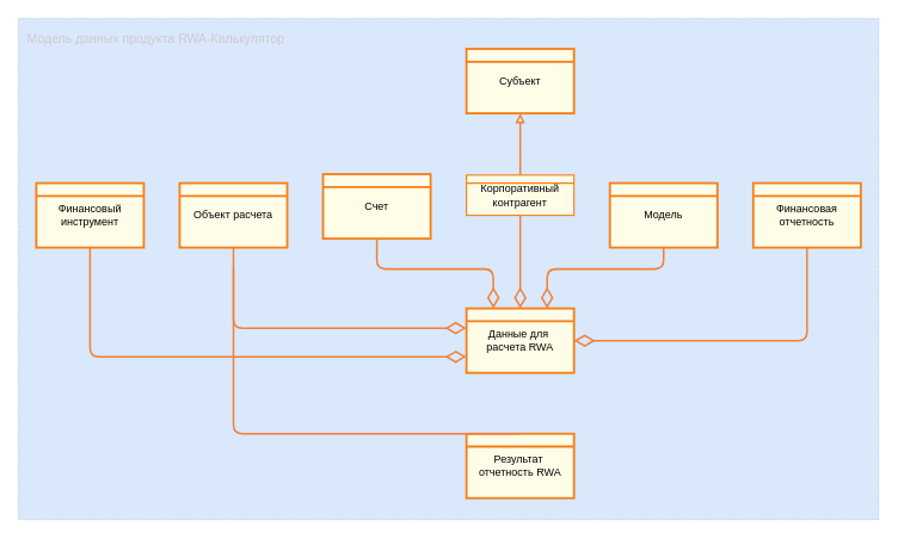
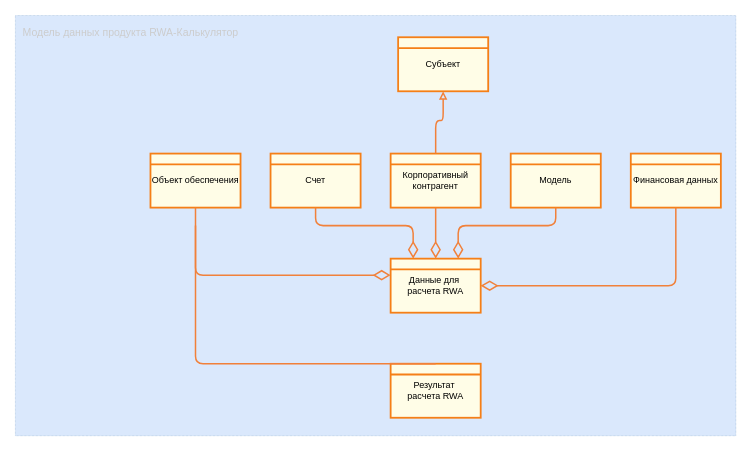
  <mxCell id="0" />
  <mxCell id="1" parent="0" />
  <mxCell id="2" value="Модель данных продукта RWA-Калькулятор" style="rounded=0;whiteSpace=wrap;html=1;strokeWidth=0.3;strokeColor=#16589c;align=left;verticalAlign=top;spacingLeft=10;spacing=0;spacingTop=10;fontSize=14;fontColor=#CCCCCC;dashed=1;fillColor=#dae8fc;" vertex="1" parent="1"><mxGeometry width="960" height="560" as="geometry" x="20" y="20" /></mxCell>
- <mxCell id="3" value="Субъект" style="shape=stencil(tZXdboQgEIWfhtsGIdbetu5y22dAd7ZLV8GA+/f2RdBmq2JjIomJ4Rz5ZjI4A6K5OfEGEMGS14DoDhHycTFCgjGfxTeUrRWse/JWgrFf30ZrbpruWydeuRa8qMA7ptXqDDdxaHsG6XS6R/jdut1D81JJabcLJc0f58m3GC6kzQbfPQa/kNRHePwKfTINaFFDC7o3vIoIWwGPyc4iwsfkNBY5GjjbjJxEK8aYHA28XTFm+uUtYr9syZ70yzo4za0SGjE0L3h5/tLqIg+zKWk3A+d/1mE5nob9pHtdSigQluZHpWEhn6OoqlJVStulf7tYiFDG2G6fLRfYT+PA/jRjyT/7u+iesfBRw7tZPzEGu1ZXCFWUkqX4A6Gy99NTz+A1DFf8QIZDfUJnNjkap/ob1Ak/);whiteSpace=wrap;html=1;" parent="1" vertex="1"><mxGeometry x="520" y="30" width="120" height="120" as="geometry" /></mxCell>
- <mxCell id="4" value="Корпоративный контрагент" style="shape=stencil(tZXdboQgEIWfhtsGIdbetu5y22dAd7ZLV8GA+/f2RdBmq2JjIomJ4Rz5ZjI4A6K5OfEGEMGS14DoDhHycTFCgjGfxTeUrRWse/JWgrFf30ZrbpruWydeuRa8qMA7ptXqDDdxaHsG6XS6R/jdut1D81JJabcLJc0f58m3GC6kzQbfPQa/kNRHePwKfTINaFFDC7o3vIoIWwGPyc4iwsfkNBY5GjjbjJxEK8aYHA28XTFm+uUtYr9syZ70yzo4za0SGjE0L3h5/tLqIg+zKWk3A+d/1mE5nob9pHtdSigQluZHpWEhn6OoqlJVStulf7tYiFDG2G6fLRfYT+PA/jRjyT/7u+iesfBRw7tZPzEGu1ZXCFWUkqX4A6Gy99NTz+A1DFf8QIZDfUJnNjkap/ob1Ak/);whiteSpace=wrap;html=1;" parent="1" vertex="1"><mxGeometry x="520" y="180" width="120" height="75" as="geometry" /></mxCell>
+ <mxCell id="3" value="Субъект" style="shape=stencil(tZXdboQgEIWfhtsGIdbetu5y22dAd7ZLV8GA+/f2RdBmq2JjIomJ4Rz5ZjI4A6K5OfEGEMGS14DoDhHycTFCgjGfxTeUrRWse/JWgrFf30ZrbpruWydeuRa8qMA7ptXqDDdxaHsG6XS6R/jdut1D81JJabcLJc0f58m3GC6kzQbfPQa/kNRHePwKfTINaFFDC7o3vIoIWwGPyc4iwsfkNBY5GjjbjJxEK8aYHA28XTFm+uUtYr9syZ70yzo4za0SGjE0L3h5/tLqIg+zKWk3A+d/1mE5nob9pHtdSigQluZHpWEhn6OoqlJVStulf7tYiFDG2G6fLRfYT+PA/jRjyT/7u+iesfBRw7tZPzEGu1ZXCFWUkqX4A6Gy99NTz+A1DFf8QIZDfUJnNjkap/ob1Ak/);whiteSpace=wrap;html=1;" parent="1" vertex="1"><mxGeometry x="530" y="25" width="120" height="120" as="geometry" /></mxCell>
+ <mxCell id="4" value="Корпоративный контрагент" style="shape=stencil(tZXdboQgEIWfhtsGIdbetu5y22dAd7ZLV8GA+/f2RdBmq2JjIomJ4Rz5ZjI4A6K5OfEGEMGS14DoDhHycTFCgjGfxTeUrRWse/JWgrFf30ZrbpruWydeuRa8qMA7ptXqDDdxaHsG6XS6R/jdut1D81JJabcLJc0f58m3GC6kzQbfPQa/kNRHePwKfTINaFFDC7o3vIoIWwGPyc4iwsfkNBY5GjjbjJxEK8aYHA28XTFm+uUtYr9syZ70yzo4za0SGjE0L3h5/tLqIg+zKWk3A+d/1mE5nob9pHtdSigQluZHpWEhn6OoqlJVStulf7tYiFDG2G6fLRfYT+PA/jRjyT/7u+iesfBRw7tZPzEGu1ZXCFWUkqX4A6Gy99NTz+A1DFf8QIZDfUJnNjkap/ob1Ak/);whiteSpace=wrap;html=1;" parent="1" vertex="1"><mxGeometry x="520" y="180" width="120" height="120" as="geometry" /></mxCell>
  <mxCell id="5" style="edgeStyle=orthogonalEdgeStyle;rounded=1;orthogonalLoop=1;jettySize=auto;html=1;strokeColor=#f1803a;strokeWidth=2;endArrow=block;endFill=0;jumpSize=6;exitX=0.5;exitY=0.2;exitDx=0;exitDy=0;exitPerimeter=0;entryX=0.5;entryY=0.8;entryDx=0;entryDy=0;entryPerimeter=0;" parent="1" source="4" target="3" edge="1"><mxGeometry relative="1" as="geometry"><mxPoint x="340" y="320" as="sourcePoint" /><mxPoint x="340" y="280" as="targetPoint" /></mxGeometry></mxCell>
- <mxCell id="6" value="Счет" style="shape=stencil(tZXdboQgEIWfhtsGIdbetu5y22dAd7ZLV8GA+/f2RdBmq2JjIomJ4Rz5ZjI4A6K5OfEGEMGS14DoDhHycTFCgjGfxTeUrRWse/JWgrFf30ZrbpruWydeuRa8qMA7ptXqDDdxaHsG6XS6R/jdut1D81JJabcLJc0f58m3GC6kzQbfPQa/kNRHePwKfTINaFFDC7o3vIoIWwGPyc4iwsfkNBY5GjjbjJxEK8aYHA28XTFm+uUtYr9syZ70yzo4za0SGjE0L3h5/tLqIg+zKWk3A+d/1mE5nob9pHtdSigQluZHpWEhn6OoqlJVStulf7tYiFDG2G6fLRfYT+PA/jRjyT/7u+iesfBRw7tZPzEGu1ZXCFWUkqX4A6Gy99NTz+A1DFf8QIZDfUJnNjkap/ob1Ak/);whiteSpace=wrap;html=1;" parent="1" vertex="1"><mxGeometry x="360" y="170" width="120" height="120" as="geometry" /></mxCell>
- <mxCell id="7" value="Объект расчета" style="shape=stencil(tZXdboQgEIWfhtsGIdbetu5y22dAd7ZLV8GA+/f2RdBmq2JjIomJ4Rz5ZjI4A6K5OfEGEMGS14DoDhHycTFCgjGfxTeUrRWse/JWgrFf30ZrbpruWydeuRa8qMA7ptXqDDdxaHsG6XS6R/jdut1D81JJabcLJc0f58m3GC6kzQbfPQa/kNRHePwKfTINaFFDC7o3vIoIWwGPyc4iwsfkNBY5GjjbjJxEK8aYHA28XTFm+uUtYr9syZ70yzo4za0SGjE0L3h5/tLqIg+zKWk3A+d/1mE5nob9pHtdSigQluZHpWEhn6OoqlJVStulf7tYiFDG2G6fLRfYT+PA/jRjyT/7u+iesfBRw7tZPzEGu1ZXCFWUkqX4A6Gy99NTz+A1DFf8QIZDfUJnNjkap/ob1Ak/);whiteSpace=wrap;html=1;" parent="1" vertex="1"><mxGeometry x="200" y="180" width="120" height="120" as="geometry" /></mxCell>
- <mxCell id="8" value="Финансовый инструмент" style="shape=stencil(tZXdboQgEIWfhtsGIdbetu5y22dAd7ZLV8GA+/f2RdBmq2JjIomJ4Rz5ZjI4A6K5OfEGEMGS14DoDhHycTFCgjGfxTeUrRWse/JWgrFf30ZrbpruWydeuRa8qMA7ptXqDDdxaHsG6XS6R/jdut1D81JJabcLJc0f58m3GC6kzQbfPQa/kNRHePwKfTINaFFDC7o3vIoIWwGPyc4iwsfkNBY5GjjbjJxEK8aYHA28XTFm+uUtYr9syZ70yzo4za0SGjE0L3h5/tLqIg+zKWk3A+d/1mE5nob9pHtdSigQluZHpWEhn6OoqlJVStulf7tYiFDG2G6fLRfYT+PA/jRjyT/7u+iesfBRw7tZPzEGu1ZXCFWUkqX4A6Gy99NTz+A1DFf8QIZDfUJnNjkap/ob1Ak/);whiteSpace=wrap;html=1;" parent="1" vertex="1"><mxGeometry x="40" y="180" width="120" height="120" as="geometry" /></mxCell>
+ <mxCell id="6" value="Счет" style="shape=stencil(tZXdboQgEIWfhtsGIdbetu5y22dAd7ZLV8GA+/f2RdBmq2JjIomJ4Rz5ZjI4A6K5OfEGEMGS14DoDhHycTFCgjGfxTeUrRWse/JWgrFf30ZrbpruWydeuRa8qMA7ptXqDDdxaHsG6XS6R/jdut1D81JJabcLJc0f58m3GC6kzQbfPQa/kNRHePwKfTINaFFDC7o3vIoIWwGPyc4iwsfkNBY5GjjbjJxEK8aYHA28XTFm+uUtYr9syZ70yzo4za0SGjE0L3h5/tLqIg+zKWk3A+d/1mE5nob9pHtdSigQluZHpWEhn6OoqlJVStulf7tYiFDG2G6fLRfYT+PA/jRjyT/7u+iesfBRw7tZPzEGu1ZXCFWUkqX4A6Gy99NTz+A1DFf8QIZDfUJnNjkap/ob1Ak/);whiteSpace=wrap;html=1;" parent="1" vertex="1"><mxGeometry x="360" y="180" width="120" height="120" as="geometry" /></mxCell>
+ <mxCell id="7" value="Объект обеспечения" style="shape=stencil(tZXdboQgEIWfhtsGIdbetu5y22dAd7ZLV8GA+/f2RdBmq2JjIomJ4Rz5ZjI4A6K5OfEGEMGS14DoDhHycTFCgjGfxTeUrRWse/JWgrFf30ZrbpruWydeuRa8qMA7ptXqDDdxaHsG6XS6R/jdut1D81JJabcLJc0f58m3GC6kzQbfPQa/kNRHePwKfTINaFFDC7o3vIoIWwGPyc4iwsfkNBY5GjjbjJxEK8aYHA28XTFm+uUtYr9syZ70yzo4za0SGjE0L3h5/tLqIg+zKWk3A+d/1mE5nob9pHtdSigQluZHpWEhn6OoqlJVStulf7tYiFDG2G6fLRfYT+PA/jRjyT/7u+iesfBRw7tZPzEGu1ZXCFWUkqX4A6Gy99NTz+A1DFf8QIZDfUJnNjkap/ob1Ak/);whiteSpace=wrap;html=1;" parent="1" vertex="1"><mxGeometry x="200" y="180" width="120" height="120" as="geometry" /></mxCell>
  <mxCell id="9" value="Модель" style="shape=stencil(tZXdboQgEIWfhtsGIdbetu5y22dAd7ZLV8GA+/f2RdBmq2JjIomJ4Rz5ZjI4A6K5OfEGEMGS14DoDhHycTFCgjGfxTeUrRWse/JWgrFf30ZrbpruWydeuRa8qMA7ptXqDDdxaHsG6XS6R/jdut1D81JJabcLJc0f58m3GC6kzQbfPQa/kNRHePwKfTINaFFDC7o3vIoIWwGPyc4iwsfkNBY5GjjbjJxEK8aYHA28XTFm+uUtYr9syZ70yzo4za0SGjE0L3h5/tLqIg+zKWk3A+d/1mE5nob9pHtdSigQluZHpWEhn6OoqlJVStulf7tYiFDG2G6fLRfYT+PA/jRjyT/7u+iesfBRw7tZPzEGu1ZXCFWUkqX4A6Gy99NTz+A1DFf8QIZDfUJnNjkap/ob1Ak/);whiteSpace=wrap;html=1;" parent="1" vertex="1"><mxGeometry x="680" y="180" width="120" height="120" as="geometry" /></mxCell>
- <mxCell id="10" value="Финансовая отчетность" style="shape=stencil(tZXdboQgEIWfhtsGIdbetu5y22dAd7ZLV8GA+/f2RdBmq2JjIomJ4Rz5ZjI4A6K5OfEGEMGS14DoDhHycTFCgjGfxTeUrRWse/JWgrFf30ZrbpruWydeuRa8qMA7ptXqDDdxaHsG6XS6R/jdut1D81JJabcLJc0f58m3GC6kzQbfPQa/kNRHePwKfTINaFFDC7o3vIoIWwGPyc4iwsfkNBY5GjjbjJxEK8aYHA28XTFm+uUtYr9syZ70yzo4za0SGjE0L3h5/tLqIg+zKWk3A+d/1mE5nob9pHtdSigQluZHpWEhn6OoqlJVStulf7tYiFDG2G6fLRfYT+PA/jRjyT/7u+iesfBRw7tZPzEGu1ZXCFWUkqX4A6Gy99NTz+A1DFf8QIZDfUJnNjkap/ob1Ak/);whiteSpace=wrap;html=1;" parent="1" vertex="1"><mxGeometry x="840" y="180" width="120" height="120" as="geometry" /></mxCell>
+ <mxCell id="10" value="Финансовая данных" style="shape=stencil(tZXdboQgEIWfhtsGIdbetu5y22dAd7ZLV8GA+/f2RdBmq2JjIomJ4Rz5ZjI4A6K5OfEGEMGS14DoDhHycTFCgjGfxTeUrRWse/JWgrFf30ZrbpruWydeuRa8qMA7ptXqDDdxaHsG6XS6R/jdut1D81JJabcLJc0f58m3GC6kzQbfPQa/kNRHePwKfTINaFFDC7o3vIoIWwGPyc4iwsfkNBY5GjjbjJxEK8aYHA28XTFm+uUtYr9syZ70yzo4za0SGjE0L3h5/tLqIg+zKWk3A+d/1mE5nob9pHtdSigQluZHpWEhn6OoqlJVStulf7tYiFDG2G6fLRfYT+PA/jRjyT/7u+iesfBRw7tZPzEGu1ZXCFWUkqX4A6Gy99NTz+A1DFf8QIZDfUJnNjkap/ob1Ak/);whiteSpace=wrap;html=1;" parent="1" vertex="1"><mxGeometry x="840" y="180" width="120" height="120" as="geometry" /></mxCell>
  <mxCell id="11" style="edgeStyle=orthogonalEdgeStyle;rounded=1;orthogonalLoop=1;jettySize=auto;html=1;exitX=0.5;exitY=0.8;exitDx=0;exitDy=0;exitPerimeter=0;entryX=0.5;entryY=0.2;entryDx=0;entryDy=0;entryPerimeter=0;endArrow=diamondThin;endFill=0;startSize=6;strokeColor=#f1813b;strokeWidth=2;endSize=18;" parent="1" source="4" edge="1"><mxGeometry relative="1" as="geometry"><mxPoint x="400" y="418" as="sourcePoint" /><mxPoint x="580" y="344" as="targetPoint" /></mxGeometry></mxCell>
  <mxCell id="12" style="edgeStyle=orthogonalEdgeStyle;rounded=1;orthogonalLoop=1;jettySize=auto;html=1;exitX=0.5;exitY=0.8;exitDx=0;exitDy=0;exitPerimeter=0;entryX=0.75;entryY=0.2;entryDx=0;entryDy=0;entryPerimeter=0;endArrow=diamondThin;endFill=0;startSize=6;strokeColor=#f1813b;strokeWidth=2;endSize=18;" parent="1" source="9" edge="1"><mxGeometry relative="1" as="geometry"><mxPoint x="400" y="438" as="sourcePoint" /><mxPoint x="610" y="344" as="targetPoint" /><Array as="points"><mxPoint x="740" y="300" /><mxPoint x="610" y="300" /></Array></mxGeometry></mxCell>
  <mxCell id="13" style="edgeStyle=orthogonalEdgeStyle;rounded=1;orthogonalLoop=1;jettySize=auto;html=1;exitX=0.5;exitY=0.8;exitDx=0;exitDy=0;exitPerimeter=0;entryX=0.25;entryY=0.2;entryDx=0;entryDy=0;entryPerimeter=0;endArrow=diamondThin;endFill=0;startSize=6;strokeColor=#f1813b;strokeWidth=2;endSize=18;" parent="1" source="6" edge="1"><mxGeometry relative="1" as="geometry"><mxPoint x="300" y="418" as="sourcePoint" /><mxPoint x="550" y="344" as="targetPoint" /><Array as="points"><mxPoint x="420" y="300" /><mxPoint x="550" y="300" /></Array></mxGeometry></mxCell>
  <mxCell id="14" style="edgeStyle=orthogonalEdgeStyle;rounded=1;orthogonalLoop=1;jettySize=auto;html=1;endArrow=diamondThin;endFill=0;startSize=6;strokeColor=#f1813b;strokeWidth=2;endSize=18;entryX=0;entryY=0.35;entryDx=0;entryDy=0;entryPerimeter=0;exitX=0.5;exitY=0.8;exitDx=0;exitDy=0;exitPerimeter=0;" parent="1" source="7" edge="1"><mxGeometry relative="1" as="geometry"><mxPoint x="260" y="280" as="sourcePoint" /><mxPoint x="520" y="366" as="targetPoint" /><Array as="points"><mxPoint x="260" y="366" /></Array></mxGeometry></mxCell>
- <mxCell id="15" style="edgeStyle=orthogonalEdgeStyle;rounded=1;orthogonalLoop=1;jettySize=auto;html=1;exitX=0.5;exitY=0.8;exitDx=0;exitDy=0;exitPerimeter=0;entryX=0;entryY=0.65;entryDx=0;entryDy=0;entryPerimeter=0;endArrow=diamondThin;endFill=0;startSize=6;strokeColor=#f1813b;strokeWidth=2;endSize=18;" parent="1" source="8" target="19" edge="1"><mxGeometry relative="1" as="geometry"><mxPoint y="320" as="sourcePoint" x="20" /><mxPoint x="440" y="442" as="targetPoint" /><Array as="points"><mxPoint x="100" y="398" /></Array></mxGeometry></mxCell>
  <mxCell id="16" style="edgeStyle=orthogonalEdgeStyle;rounded=1;orthogonalLoop=1;jettySize=auto;html=1;exitX=0.5;exitY=0.8;exitDx=0;exitDy=0;exitPerimeter=0;entryX=1;entryY=0.5;entryDx=0;entryDy=0;entryPerimeter=0;endArrow=diamondThin;endFill=0;startSize=6;strokeColor=#f1813b;strokeWidth=2;endSize=18;" parent="1" source="10" edge="1"><mxGeometry relative="1" as="geometry"><mxPoint x="800" y="438" as="sourcePoint" /><mxPoint x="640" y="380" as="targetPoint" /><Array as="points"><mxPoint x="900" y="380" /></Array></mxGeometry></mxCell>
- <mxCell id="17" value="Результат&amp;nbsp;&lt;div&gt;отчетность RWA&lt;/div&gt;" style="shape=stencil(tZXdboQgEIWfhtsGIdbetu5y22dAd7ZLV8GA+/f2RdBmq2JjIomJ4Rz5ZjI4A6K5OfEGEMGS14DoDhHycTFCgjGfxTeUrRWse/JWgrFf30ZrbpruWydeuRa8qMA7ptXqDDdxaHsG6XS6R/jdut1D81JJabcLJc0f58m3GC6kzQbfPQa/kNRHePwKfTINaFFDC7o3vIoIWwGPyc4iwsfkNBY5GjjbjJxEK8aYHA28XTFm+uUtYr9syZ70yzo4za0SGjE0L3h5/tLqIg+zKWk3A+d/1mE5nob9pHtdSigQluZHpWEhn6OoqlJVStulf7tYiFDG2G6fLRfYT+PA/jRjyT/7u+iesfBRw7tZPzEGu1ZXCFWUkqX4A6Gy99NTz+A1DFf8QIZDfUJnNjkap/ob1Ak/);whiteSpace=wrap;html=1;" parent="1" vertex="1"><mxGeometry x="520" y="460" width="120" height="120" as="geometry" /></mxCell>
+ <mxCell id="17" value="Результат&amp;nbsp;&lt;div&gt;расчета RWA&lt;/div&gt;" style="shape=stencil(tZXdboQgEIWfhtsGIdbetu5y22dAd7ZLV8GA+/f2RdBmq2JjIomJ4Rz5ZjI4A6K5OfEGEMGS14DoDhHycTFCgjGfxTeUrRWse/JWgrFf30ZrbpruWydeuRa8qMA7ptXqDDdxaHsG6XS6R/jdut1D81JJabcLJc0f58m3GC6kzQbfPQa/kNRHePwKfTINaFFDC7o3vIoIWwGPyc4iwsfkNBY5GjjbjJxEK8aYHA28XTFm+uUtYr9syZ70yzo4za0SGjE0L3h5/tLqIg+zKWk3A+d/1mE5nob9pHtdSigQluZHpWEhn6OoqlJVStulf7tYiFDG2G6fLRfYT+PA/jRjyT/7u+iesfBRw7tZPzEGu1ZXCFWUkqX4A6Gy99NTz+A1DFf8QIZDfUJnNjkap/ob1Ak/);whiteSpace=wrap;html=1;" parent="1" vertex="1"><mxGeometry x="520" y="460" width="120" height="120" as="geometry" /></mxCell>
  <mxCell id="18" style="edgeStyle=orthogonalEdgeStyle;rounded=1;orthogonalLoop=1;jettySize=auto;html=1;strokeColor=#f1803a;strokeWidth=2;endArrow=none;endFill=0;jumpSize=6;exitX=0.5;exitY=0.2;exitDx=0;exitDy=0;exitPerimeter=0;" parent="1" source="17" target="7" edge="1"><mxGeometry relative="1" as="geometry"><mxPoint x="580" y="460" as="sourcePoint" /><mxPoint x="580" y="420" as="targetPoint" /></mxGeometry></mxCell>
  <mxCell id="19" value="Данные для&amp;nbsp;&lt;div&gt;расчета RWA&lt;/div&gt;" style="shape=stencil(tZXRboMgFIafhtsFIdbdbrbc9hnQnq6sCgZsu739EHTpVFxMJDEx/L985+TgOSCamwtvABEseQ2I7hEh7zcjJBhzLD6hbK1g3Yu3Eoz9+jFac9N03zrxzrXgRQXeMa1WV3iIU9szSKfTA8Jv1u0empdKSrtdKGn+OE++xXAhbTb4y2PwC0l9hO9foU+mAS1qaEH3hlcRYSvgMdlZRPiITNNY5Gjg3WbkJFoxxuRo4O2KMdMvrxH7ZUv2pF/WwWluldCIoXnBy+uHVjd5mk1Juxk4/7MOy/E07CfdbimhQFian5WGhXzOoqpKVSltl/7tYiFCGWP7Q7ZcYD+NA/vTjCX/7O+ie8bCRw3vZv3EGOxa3SFUUUqW4g+Eyt5PTz2D1zBc8QMZDvUJndnkaJzqb1An/AA=);whiteSpace=wrap;html=1;" parent="1" vertex="1"><mxGeometry x="520" y="320" width="120" height="120" as="geometry" /></mxCell>
